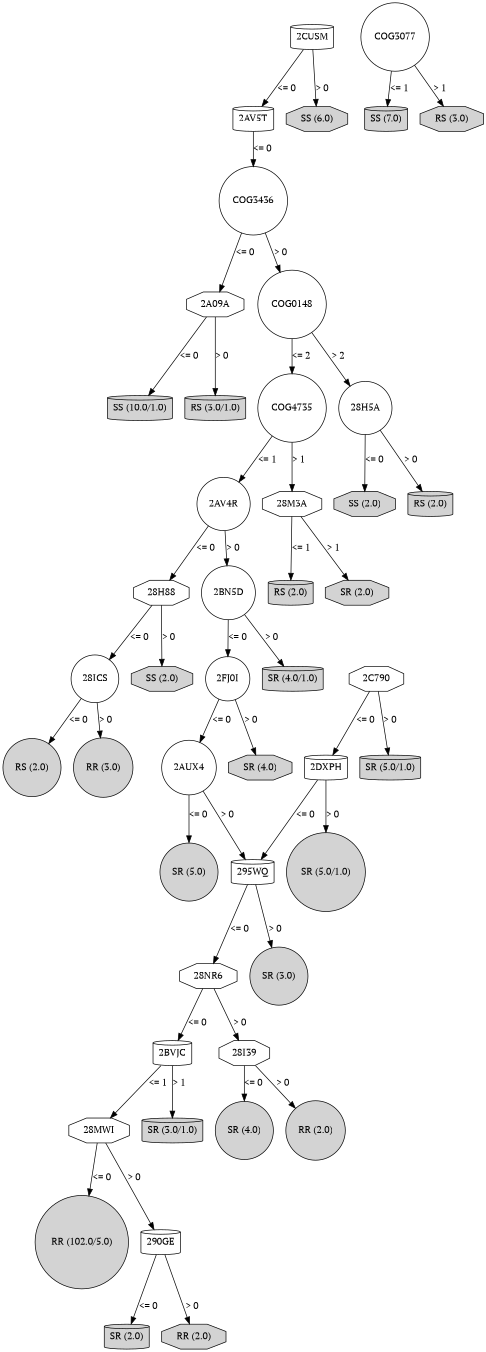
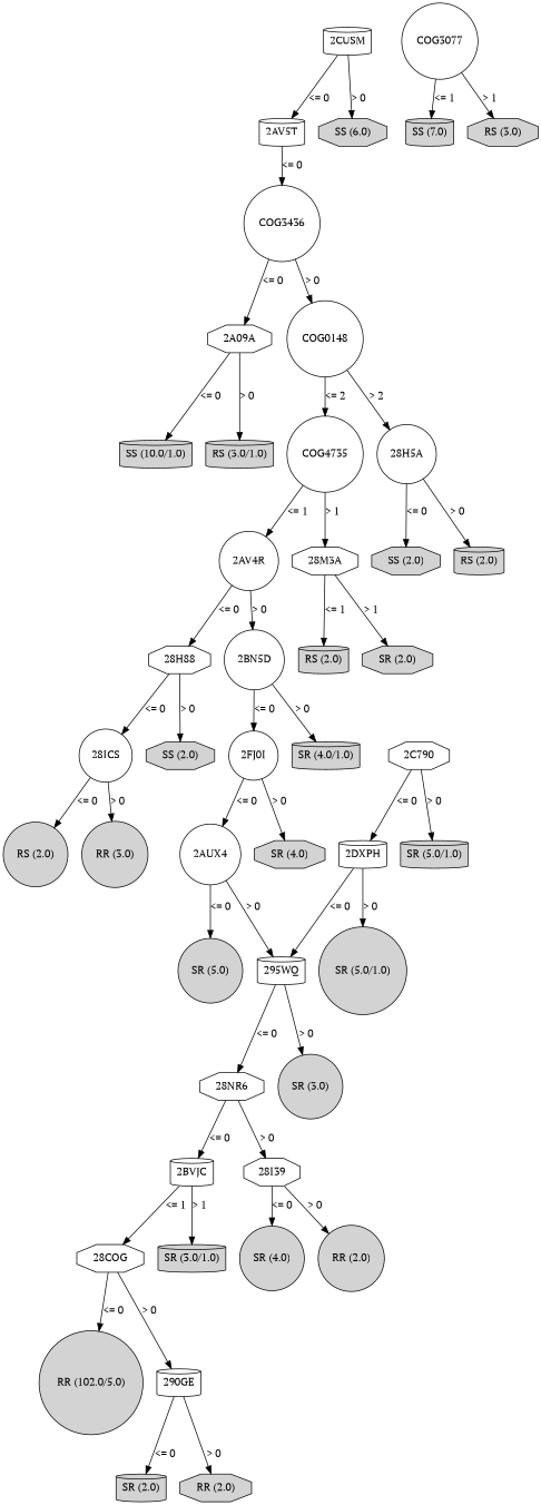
  digraph {
    fontname="PT Serif"
    node [fontname="PT Serif" shape=circle style=filled]
    edge [fontname="PT Serif"]
    n1 [label="2CUSM" shape=cylinder style=""]
    n2 [label="2AV5T" shape=cylinder style=""]
    n3 [label="SS (6.0)" shape=octagon]
    n4 [label=COG3436 style=""]
    n5 [label="2A09A" shape=octagon style=""]
    n6 [label=COG0148 style=""]
    n7 [label=COG3077 style=""]
    n8 [label="SS (7.0)" shape=cylinder]
    n9 [label="RS (3.0)" shape=octagon]
    n10 [label="SS (10.0/1.0)" shape=cylinder]
    n11 [label="RS (3.0/1.0)" shape=cylinder]
    n12 [label=COG4735 style=""]
    n13 [label="28H5A" style=""]
    n14 [label="2AV4R" style=""]
    n15 [label="28M3A" shape=octagon style=""]
    n16 [label="SS (2.0)" shape=octagon]
    n17 [label="RS (2.0)" shape=cylinder]
    n18 [label="28H88" shape=octagon style=""]
    n19 [label="2BN5D" style=""]
    n20 [label="RS (2.0)" shape=cylinder]
    n21 [label="SR (2.0)" shape=octagon]
    n22 [label="28ICS" style=""]
    n23 [label="SS (2.0)" shape=octagon]
    n24 [label="2FJ0I" style=""]
    n25 [label="SR (4.0/1.0)" shape=cylinder]
    n26 [label="RS (2.0)"]
    n27 [label="RR (3.0)"]
    n28 [label="2AUX4" style=""]
    n29 [label="SR (4.0)" shape=octagon]
    n30 [label="SR (5.0)"]
    n31 [label="295WQ" shape=cylinder style=""]
    n32 [label="2C790" shape=octagon style=""]
    n33 [label="2DXPH" shape=cylinder style=""]
    n34 [label="SR (5.0/1.0)" shape=cylinder]
    n35 [label="SR (5.0/1.0)"]
    n36 [label="28NR6" shape=octagon style=""]
    n37 [label="SR (3.0)"]
    n38 [label="2BVJC" shape=cylinder style=""]
    n39 [label="28I39" shape=octagon style=""]
-   n40 [label="28MWI" shape=octagon style=""]
+   n40 [label="28COG" shape=octagon style=""]
    n41 [label="SR (3.0/1.0)" shape=cylinder]
    n42 [label="SR (4.0)"]
    n43 [label="RR (2.0)"]
    n44 [label="RR (102.0/5.0)"]
    n45 [label="290GE" shape=cylinder style=""]
    n46 [label="SR (2.0)" shape=cylinder]
    n47 [label="RR (2.0)" shape=octagon]
    n1 -> n2 [label="<= 0"]
    n1 -> n3 [label="> 0"]
    n2 -> n4 [label="<= 0"]
    n4 -> n5 [label="<= 0"]
    n4 -> n6 [label="> 0"]
    n5 -> n10 [label="<= 0"]
    n5 -> n11 [label="> 0"]
    n6 -> n12 [label="<= 2"]
    n6 -> n13 [label="> 2"]
    n7 -> n8 [label="<= 1"]
    n7 -> n9 [label="> 1"]
    n12 -> n14 [label="<= 1"]
    n12 -> n15 [label="> 1"]
    n13 -> n16 [label="<= 0"]
    n13 -> n17 [label="> 0"]
    n14 -> n18 [label="<= 0"]
    n14 -> n19 [label="> 0"]
    n15 -> n20 [label="<= 1"]
    n15 -> n21 [label="> 1"]
    n18 -> n22 [label="<= 0"]
    n18 -> n23 [label="> 0"]
    n19 -> n24 [label="<= 0"]
    n19 -> n25 [label="> 0"]
    n22 -> n26 [label="<= 0"]
    n22 -> n27 [label="> 0"]
    n24 -> n28 [label="<= 0"]
    n24 -> n29 [label="> 0"]
    n28 -> n30 [label="<= 0"]
    n28 -> n31 [label="> 0"]
    n31 -> n36 [label="<= 0"]
    n31 -> n37 [label="> 0"]
    n32 -> n33 [label="<= 0"]
    n32 -> n34 [label="> 0"]
    n33 -> n31 [label="<= 0"]
    n33 -> n35 [label="> 0"]
    n36 -> n38 [label="<= 0"]
    n36 -> n39 [label="> 0"]
    n38 -> n40 [label="<= 1"]
    n38 -> n41 [label="> 1"]
    n39 -> n42 [label="<= 0"]
    n39 -> n43 [label="> 0"]
    n40 -> n44 [label="<= 0"]
    n40 -> n45 [label="> 0"]
    n45 -> n46 [label="<= 0"]
    n45 -> n47 [label="> 0"]
  }
